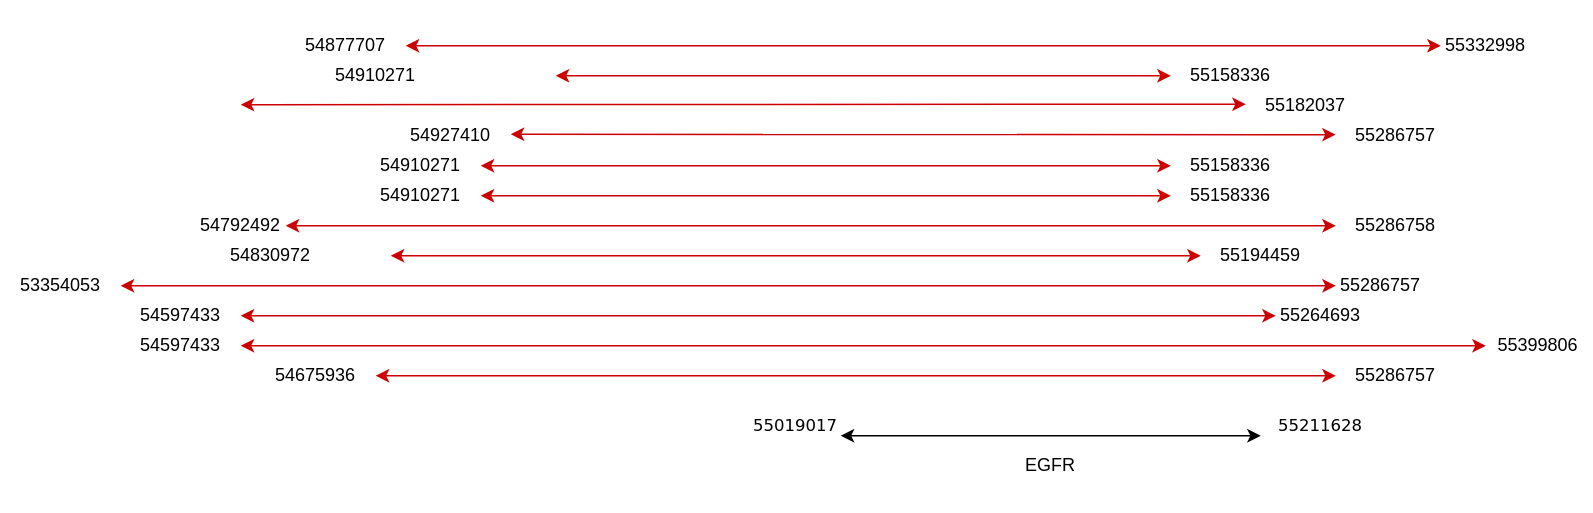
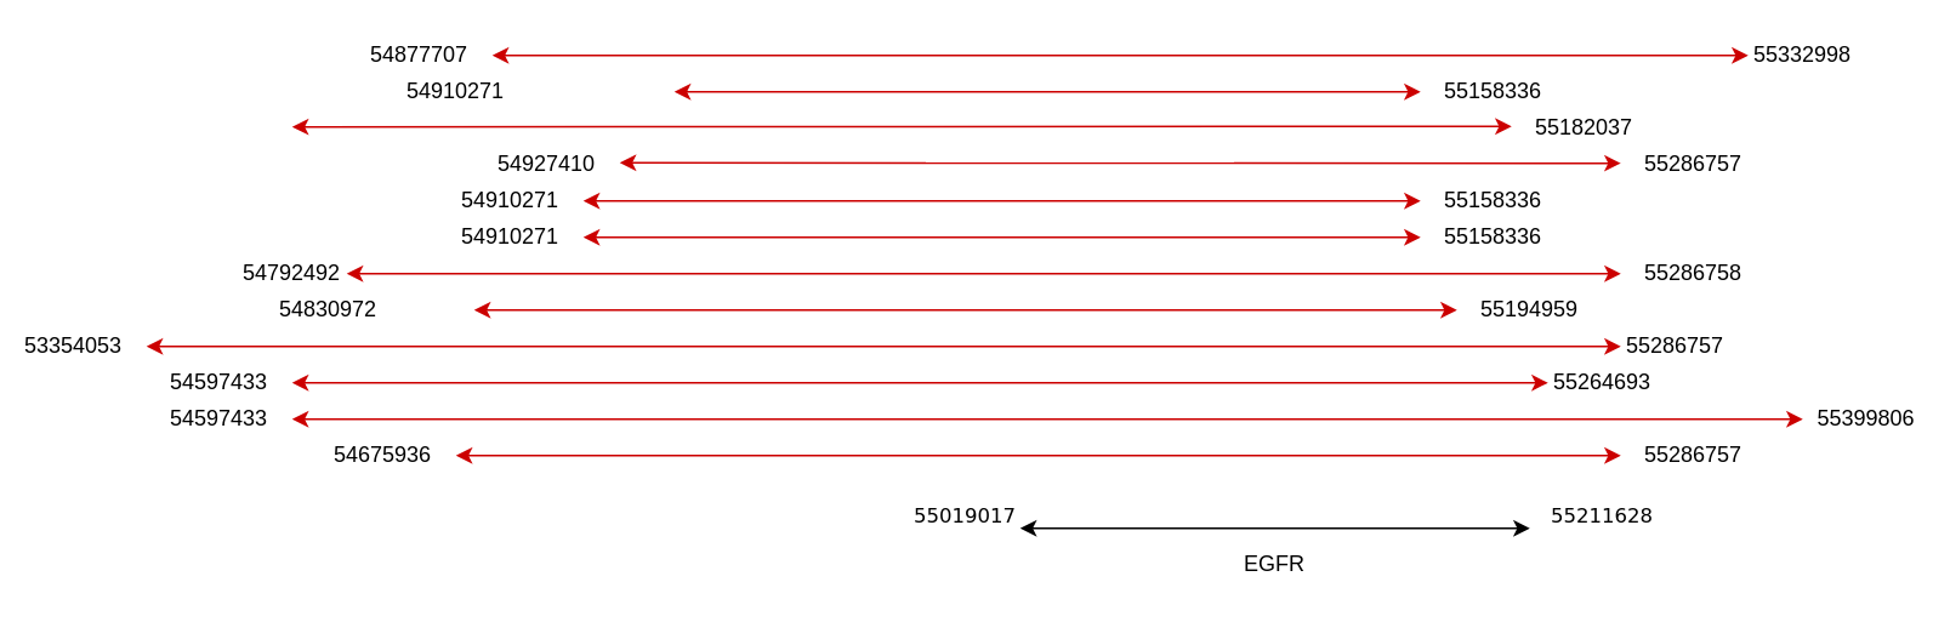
  <mxCell id="0" />
  <mxCell id="1" parent="0" />
  <mxCell id="2" value="" style="endArrow=classic;startArrow=classic;html=1;" edge="1" parent="1"><mxGeometry width="50" height="50" relative="1" as="geometry"><mxPoint x="560" y="290" as="sourcePoint" /><mxPoint x="840" y="290" as="targetPoint" /></mxGeometry></mxCell>
  <mxCell id="3" value="&lt;div class=&quot;numberCell&quot; title=&quot;55211628&quot; style=&quot;text-align: right ; overflow: hidden ; text-overflow: ellipsis ; position: relative ; max-width: 300px ; font-family: &amp;#34;dejavu sans&amp;#34; , &amp;#34;lucida grande&amp;#34; , &amp;#34;segoe ui&amp;#34; , &amp;#34;verdana&amp;#34; , &amp;#34;helvetica&amp;#34; , sans-serif ; font-size: 11px&quot;&gt;55211628&lt;/div&gt;&lt;div&gt;&lt;br&gt;&lt;/div&gt;" style="text;html=1;strokeColor=none;fillColor=none;align=center;verticalAlign=middle;whiteSpace=wrap;rounded=0;" vertex="1" parent="1"><mxGeometry x="860" y="280" width="40" height="20" as="geometry" /></mxCell>
  <mxCell id="4" value="&lt;div class=&quot;numberCell&quot; title=&quot;55019017&quot; style=&quot;text-align: right ; overflow: hidden ; text-overflow: ellipsis ; position: relative ; max-width: 300px ; font-family: &amp;#34;dejavu sans&amp;#34; , &amp;#34;lucida grande&amp;#34; , &amp;#34;segoe ui&amp;#34; , &amp;#34;verdana&amp;#34; , &amp;#34;helvetica&amp;#34; , sans-serif ; font-size: 11px&quot;&gt;55019017&lt;/div&gt;&lt;div&gt;&lt;br&gt;&lt;/div&gt;" style="text;html=1;strokeColor=none;fillColor=none;align=center;verticalAlign=middle;whiteSpace=wrap;rounded=0;" vertex="1" parent="1"><mxGeometry x="510" y="280" width="40" height="20" as="geometry" /></mxCell>
  <mxCell id="5" value="" style="endArrow=classic;startArrow=classic;html=1;strokeColor=#CC0000;" edge="1" parent="1"><mxGeometry width="50" height="50" relative="1" as="geometry"><mxPoint x="340" y="89" as="sourcePoint" /><mxPoint x="890" y="89.29" as="targetPoint" /></mxGeometry></mxCell>
  <mxCell id="6" value="" style="endArrow=classic;startArrow=classic;html=1;strokeColor=#CC0000;" edge="1" parent="1"><mxGeometry width="50" height="50" relative="1" as="geometry"><mxPoint x="260" y="170" as="sourcePoint" /><mxPoint x="800" y="170" as="targetPoint" /></mxGeometry></mxCell>
  <mxCell id="7" value="" style="endArrow=classic;startArrow=classic;html=1;strokeColor=#CC0000;" edge="1" parent="1"><mxGeometry width="50" height="50" relative="1" as="geometry"><mxPoint x="270" y="30" as="sourcePoint" /><mxPoint x="960" y="30" as="targetPoint" /></mxGeometry></mxCell>
  <mxCell id="8" value="" style="endArrow=classic;startArrow=classic;html=1;strokeColor=#CC0000;" edge="1" parent="1"><mxGeometry width="50" height="50" relative="1" as="geometry"><mxPoint x="80" y="190" as="sourcePoint" /><mxPoint x="890" y="190" as="targetPoint" /></mxGeometry></mxCell>
  <mxCell id="9" value="" style="endArrow=classic;startArrow=classic;html=1;strokeColor=#CC0000;" edge="1" parent="1"><mxGeometry width="50" height="50" relative="1" as="geometry"><mxPoint x="190" y="150" as="sourcePoint" /><mxPoint x="890" y="150" as="targetPoint" /></mxGeometry></mxCell>
  <mxCell id="10" value="" style="endArrow=classic;startArrow=classic;html=1;strokeColor=#CC0000;" edge="1" parent="1"><mxGeometry width="50" height="50" relative="1" as="geometry"><mxPoint x="370" y="50" as="sourcePoint" /><mxPoint x="780" y="50" as="targetPoint" /></mxGeometry></mxCell>
  <mxCell id="11" value="" style="endArrow=classic;startArrow=classic;html=1;strokeColor=#CC0000;" edge="1" parent="1"><mxGeometry width="50" height="50" relative="1" as="geometry"><mxPoint x="160" y="69.29" as="sourcePoint" /><mxPoint x="830" y="69" as="targetPoint" /></mxGeometry></mxCell>
  <mxCell id="12" value="" style="endArrow=classic;startArrow=classic;html=1;strokeColor=#CC0000;" edge="1" parent="1"><mxGeometry width="50" height="50" relative="1" as="geometry"><mxPoint x="320" y="110" as="sourcePoint" /><mxPoint x="780" y="110" as="targetPoint" /></mxGeometry></mxCell>
  <mxCell id="13" value="" style="endArrow=classic;startArrow=classic;html=1;strokeColor=#CC0000;" edge="1" parent="1"><mxGeometry width="50" height="50" relative="1" as="geometry"><mxPoint x="160" y="210" as="sourcePoint" /><mxPoint x="850" y="210" as="targetPoint" /></mxGeometry></mxCell>
  <mxCell id="14" value="" style="endArrow=classic;startArrow=classic;html=1;strokeColor=#CC0000;" edge="1" parent="1"><mxGeometry width="50" height="50" relative="1" as="geometry"><mxPoint x="320" y="130" as="sourcePoint" /><mxPoint x="780" y="130" as="targetPoint" /></mxGeometry></mxCell>
  <mxCell id="15" value="" style="endArrow=classic;startArrow=classic;html=1;strokeColor=#CC0000;" edge="1" parent="1"><mxGeometry width="50" height="50" relative="1" as="geometry"><mxPoint x="160" y="230" as="sourcePoint" /><mxPoint x="990" y="230" as="targetPoint" /></mxGeometry></mxCell>
  <mxCell id="16" value="" style="endArrow=classic;startArrow=classic;html=1;strokeColor=#CC0000;" edge="1" parent="1"><mxGeometry width="50" height="50" relative="1" as="geometry"><mxPoint x="250" y="250" as="sourcePoint" /><mxPoint x="890" y="250" as="targetPoint" /></mxGeometry></mxCell>
  <mxCell id="17" value="54927410" style="text;html=1;strokeColor=none;fillColor=none;align=center;verticalAlign=middle;whiteSpace=wrap;rounded=0;" vertex="1" parent="1"><mxGeometry x="280" y="80" width="40" height="20" as="geometry" /></mxCell>
  <mxCell id="18" value="55182037" style="text;html=1;strokeColor=none;fillColor=none;align=center;verticalAlign=middle;whiteSpace=wrap;rounded=0;" vertex="1" parent="1"><mxGeometry x="850" y="60" width="40" height="20" as="geometry" /></mxCell>
  <mxCell id="19" value="55332998" style="text;html=1;strokeColor=none;fillColor=none;align=center;verticalAlign=middle;whiteSpace=wrap;rounded=0;" vertex="1" parent="1"><mxGeometry x="970" y="20" width="40" height="20" as="geometry" /></mxCell>
  <mxCell id="20" value="54877707" style="text;html=1;strokeColor=none;fillColor=none;align=center;verticalAlign=middle;whiteSpace=wrap;rounded=0;" vertex="1" parent="1"><mxGeometry x="210" y="20" width="40" height="20" as="geometry" /></mxCell>
  <mxCell id="21" value="55158336" style="text;html=1;strokeColor=none;fillColor=none;align=center;verticalAlign=middle;whiteSpace=wrap;rounded=0;" vertex="1" parent="1"><mxGeometry x="800" y="40" width="40" height="20" as="geometry" /></mxCell>
  <mxCell id="22" value="54910271" style="text;html=1;strokeColor=none;fillColor=none;align=center;verticalAlign=middle;whiteSpace=wrap;rounded=0;" vertex="1" parent="1"><mxGeometry x="230" y="40" width="40" height="20" as="geometry" /></mxCell>
  <mxCell id="23" value="54910271" style="text;html=1;strokeColor=none;fillColor=none;align=center;verticalAlign=middle;whiteSpace=wrap;rounded=0;" vertex="1" parent="1"><mxGeometry x="260" y="100" width="40" height="20" as="geometry" /></mxCell>
  <mxCell id="24" value="54910271" style="text;html=1;strokeColor=none;fillColor=none;align=center;verticalAlign=middle;whiteSpace=wrap;rounded=0;" vertex="1" parent="1"><mxGeometry x="260" y="120" width="40" height="20" as="geometry" /></mxCell>
  <mxCell id="25" value="54830972" style="text;html=1;strokeColor=none;fillColor=none;align=center;verticalAlign=middle;whiteSpace=wrap;rounded=0;" vertex="1" parent="1"><mxGeometry x="160" y="160" width="40" height="20" as="geometry" /></mxCell>
- <mxCell id="26" value="55194459" style="text;html=1;strokeColor=none;fillColor=none;align=center;verticalAlign=middle;whiteSpace=wrap;rounded=0;" vertex="1" parent="1"><mxGeometry x="820" y="160" width="40" height="20" as="geometry" /></mxCell>
+ <mxCell id="26" value="55194959" style="text;html=1;strokeColor=none;fillColor=none;align=center;verticalAlign=middle;whiteSpace=wrap;rounded=0;" vertex="1" parent="1"><mxGeometry x="820" y="160" width="40" height="20" as="geometry" /></mxCell>
  <mxCell id="27" value="55158336" style="text;html=1;strokeColor=none;fillColor=none;align=center;verticalAlign=middle;whiteSpace=wrap;rounded=0;" vertex="1" parent="1"><mxGeometry x="800" y="100" width="40" height="20" as="geometry" /></mxCell>
  <mxCell id="28" value="55286757" style="text;html=1;strokeColor=none;fillColor=none;align=center;verticalAlign=middle;whiteSpace=wrap;rounded=0;" vertex="1" parent="1"><mxGeometry x="910" y="240" width="40" height="20" as="geometry" /></mxCell>
  <mxCell id="29" value="54675936" style="text;html=1;strokeColor=none;fillColor=none;align=center;verticalAlign=middle;whiteSpace=wrap;rounded=0;" vertex="1" parent="1"><mxGeometry x="190" y="240" width="40" height="20" as="geometry" /></mxCell>
  <mxCell id="30" value="55399806" style="text;html=1;strokeColor=none;fillColor=none;align=center;verticalAlign=middle;whiteSpace=wrap;rounded=0;" vertex="1" parent="1"><mxGeometry x="1010" y="220" width="30" height="20" as="geometry" /></mxCell>
  <mxCell id="31" value="54597433" style="text;html=1;strokeColor=none;fillColor=none;align=center;verticalAlign=middle;whiteSpace=wrap;rounded=0;" vertex="1" parent="1"><mxGeometry x="100" y="220" width="40" height="20" as="geometry" /></mxCell>
  <mxCell id="32" value="55264693" style="text;html=1;strokeColor=none;fillColor=none;align=center;verticalAlign=middle;whiteSpace=wrap;rounded=0;" vertex="1" parent="1"><mxGeometry x="860" y="200" width="40" height="20" as="geometry" /></mxCell>
  <mxCell id="33" value="54597433" style="text;html=1;strokeColor=none;fillColor=none;align=center;verticalAlign=middle;whiteSpace=wrap;rounded=0;" vertex="1" parent="1"><mxGeometry x="100" y="200" width="40" height="20" as="geometry" /></mxCell>
  <mxCell id="34" value="55286757" style="text;html=1;strokeColor=none;fillColor=none;align=center;verticalAlign=middle;whiteSpace=wrap;rounded=0;" vertex="1" parent="1"><mxGeometry x="900" y="180" width="40" height="20" as="geometry" /></mxCell>
  <mxCell id="35" value="53354053" style="text;html=1;strokeColor=none;fillColor=none;align=center;verticalAlign=middle;whiteSpace=wrap;rounded=0;" vertex="1" parent="1"><mxGeometry x="20" y="180" width="40" height="20" as="geometry" /></mxCell>
  <mxCell id="36" value="55158336" style="text;html=1;strokeColor=none;fillColor=none;align=center;verticalAlign=middle;whiteSpace=wrap;rounded=0;" vertex="1" parent="1"><mxGeometry x="800" y="120" width="40" height="20" as="geometry" /></mxCell>
  <mxCell id="37" value="55286758" style="text;html=1;strokeColor=none;fillColor=none;align=center;verticalAlign=middle;whiteSpace=wrap;rounded=0;" vertex="1" parent="1"><mxGeometry x="910" y="140" width="40" height="20" as="geometry" /></mxCell>
  <mxCell id="38" value="54792492" style="text;html=1;strokeColor=none;fillColor=none;align=center;verticalAlign=middle;whiteSpace=wrap;rounded=0;" vertex="1" parent="1"><mxGeometry x="140" y="140" width="40" height="20" as="geometry" /></mxCell>
  <mxCell id="39" value="55286757" style="text;html=1;strokeColor=none;fillColor=none;align=center;verticalAlign=middle;whiteSpace=wrap;rounded=0;" vertex="1" parent="1"><mxGeometry x="910" y="80" width="40" height="20" as="geometry" /></mxCell>
  <mxCell id="40" value="EGFR&lt;br&gt;" style="text;html=1;strokeColor=none;fillColor=none;align=center;verticalAlign=middle;whiteSpace=wrap;rounded=0;" vertex="1" parent="1"><mxGeometry x="680" y="300" width="40" height="20" as="geometry" /></mxCell>
